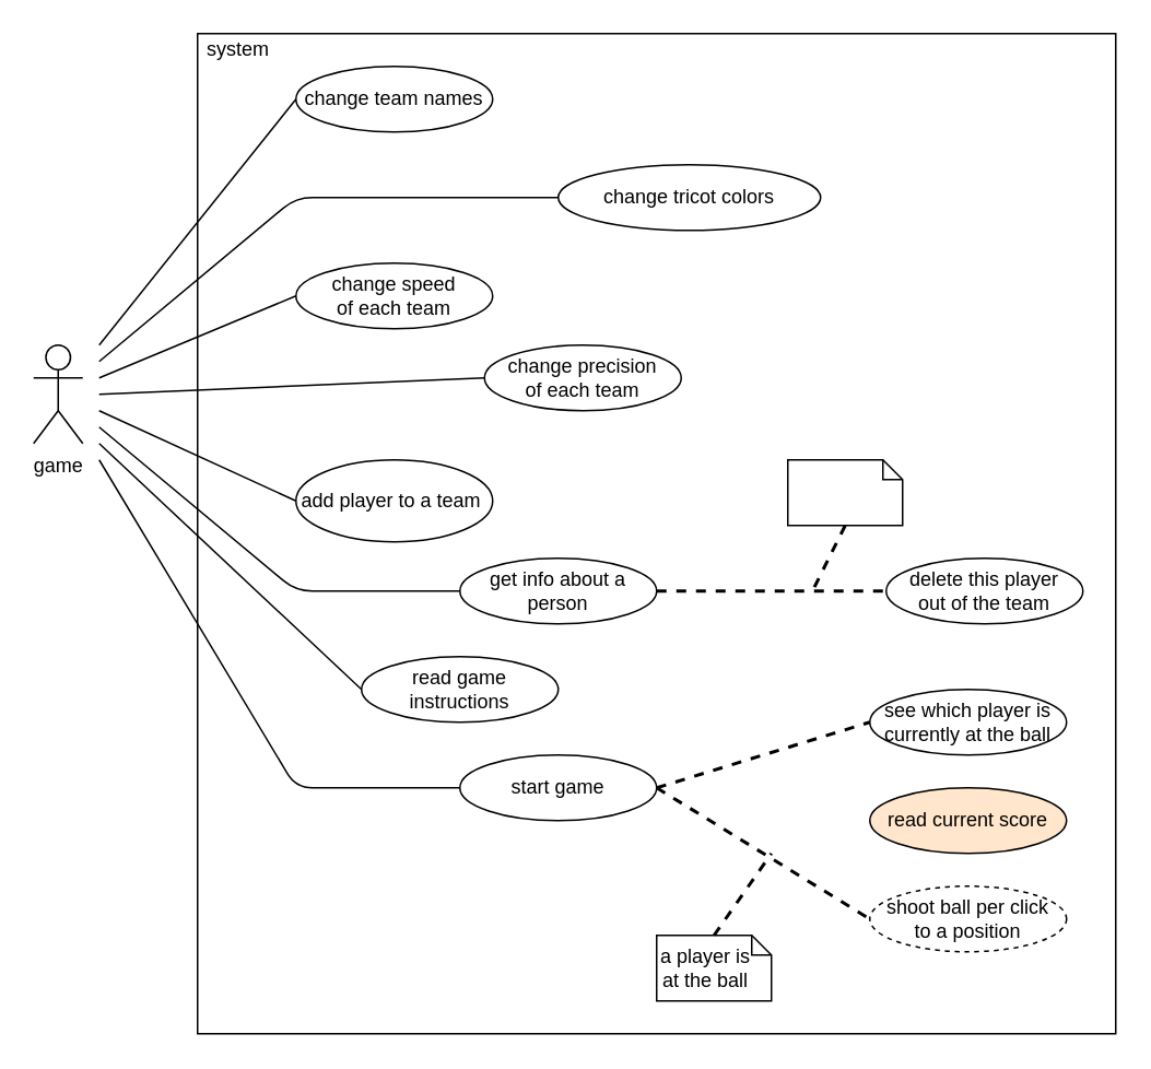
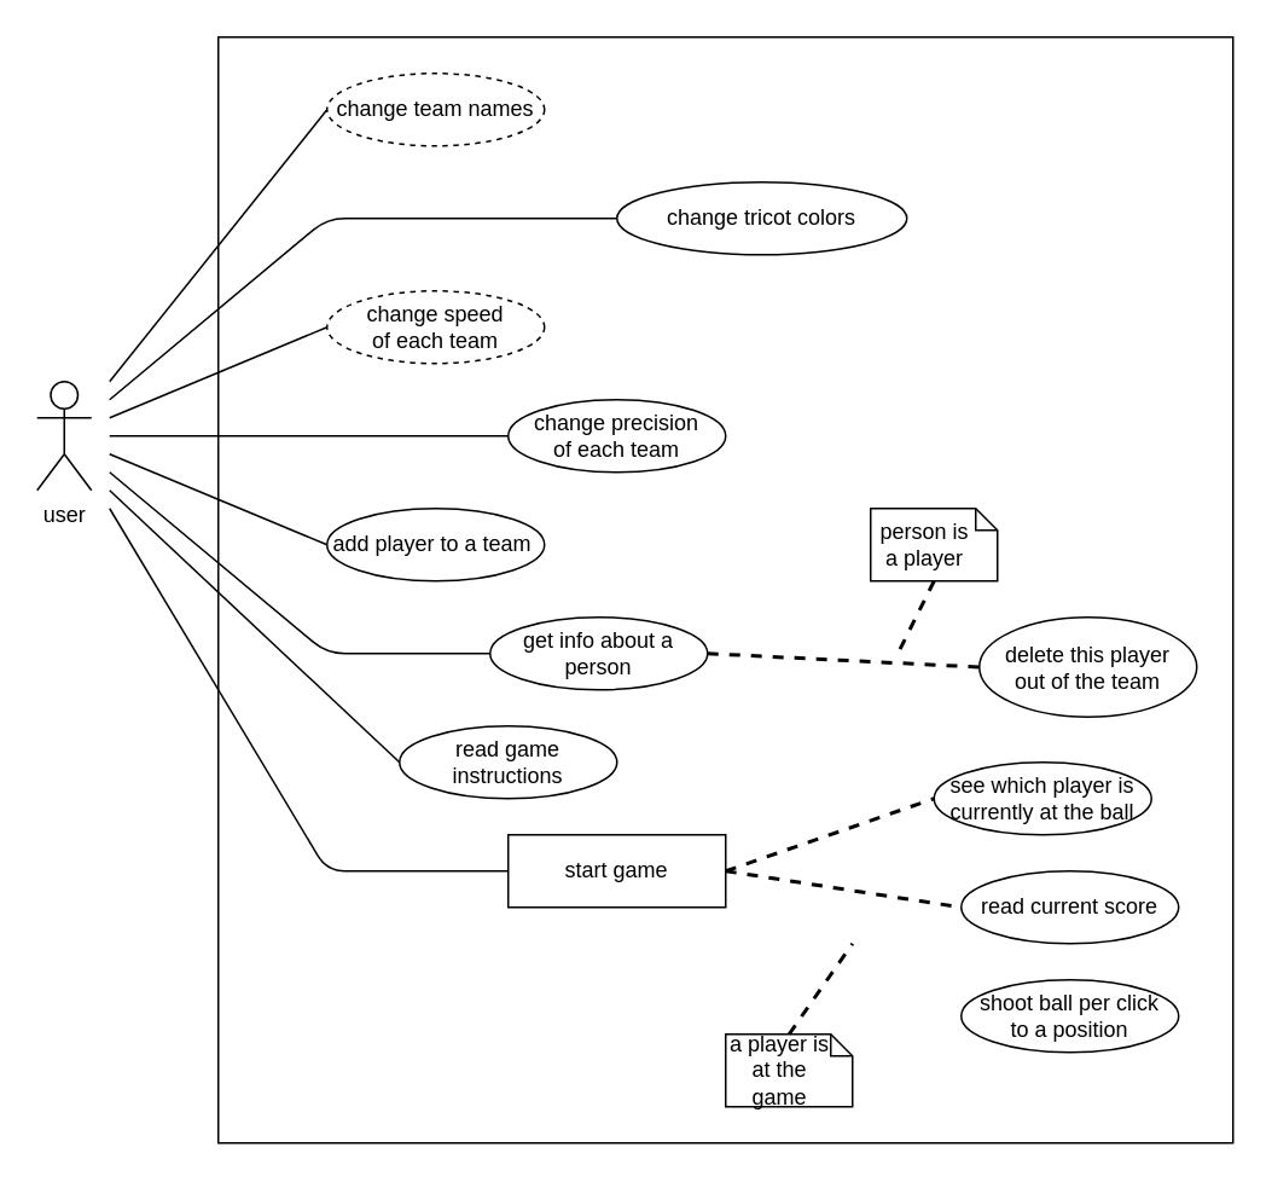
  <mxCell id="0" />
  <mxCell id="1" parent="0" />
- <mxCell id="2" value="game" style="shape=umlActor;verticalLabelPosition=bottom;verticalAlign=top;html=1;" vertex="1" parent="1"><mxGeometry x="20" y="210" width="30" height="60" as="geometry" /></mxCell>
- <mxCell id="3" value="read current score" style="ellipse;whiteSpace=wrap;html=1;fillColor=#ffe6cc;" vertex="1" parent="1"><mxGeometry x="530" y="480" width="120" height="40" as="geometry" /></mxCell>
- <mxCell id="4" value="get info about a person" style="ellipse;whiteSpace=wrap;html=1;" vertex="1" parent="1"><mxGeometry x="280" y="340" width="120" height="40" as="geometry" /></mxCell>
+ <mxCell id="2" value="user" style="shape=umlActor;verticalLabelPosition=bottom;verticalAlign=top;html=1;" vertex="1" parent="1"><mxGeometry x="20" y="210" width="30" height="60" as="geometry" /></mxCell>
+ <mxCell id="3" value="read current score" style="ellipse;whiteSpace=wrap;html=1;" vertex="1" parent="1"><mxGeometry x="530" y="480" width="120" height="40" as="geometry" /></mxCell>
+ <mxCell id="4" value="get info about a person" style="ellipse;whiteSpace=wrap;html=1;" vertex="1" parent="1"><mxGeometry x="270" y="340" width="120" height="40" as="geometry" /></mxCell>
  <mxCell id="5" value="read game instructions" style="ellipse;whiteSpace=wrap;html=1;" vertex="1" parent="1"><mxGeometry x="220" y="400" width="120" height="40" as="geometry" /></mxCell>
- <mxCell id="6" value="start game" style="ellipse;whiteSpace=wrap;html=1;" vertex="1" parent="1"><mxGeometry x="280" y="460" width="120" height="40" as="geometry" /></mxCell>
- <mxCell id="7" value="change precision &lt;br&gt;of each team" style="ellipse;whiteSpace=wrap;html=1;" vertex="1" parent="1"><mxGeometry x="295" y="210" width="120" height="40" as="geometry" /></mxCell>
- <mxCell id="8" value="change speed &lt;br&gt;of each team" style="ellipse;whiteSpace=wrap;html=1;" vertex="1" parent="1"><mxGeometry x="180" y="160" width="120" height="40" as="geometry" /></mxCell>
- <mxCell id="9" value="change team names" style="ellipse;whiteSpace=wrap;html=1;" vertex="1" parent="1"><mxGeometry x="180" y="40" width="120" height="40" as="geometry" /></mxCell>
+ <mxCell id="6" value="start game" style="whiteSpace=wrap;html=1;rounded=0;" vertex="1" parent="1"><mxGeometry x="280" y="460" width="120" height="40" as="geometry" /></mxCell>
+ <mxCell id="7" value="change precision &lt;br&gt;of each team" style="ellipse;whiteSpace=wrap;html=1;" vertex="1" parent="1"><mxGeometry x="280" y="220" width="120" height="40" as="geometry" /></mxCell>
+ <mxCell id="8" value="change speed &lt;br&gt;of each team" style="ellipse;whiteSpace=wrap;html=1;dashed=1;" vertex="1" parent="1"><mxGeometry x="180" y="160" width="120" height="40" as="geometry" /></mxCell>
+ <mxCell id="9" value="change team names" style="ellipse;whiteSpace=wrap;html=1;dashed=1;" vertex="1" parent="1"><mxGeometry x="180" y="40" width="120" height="40" as="geometry" /></mxCell>
  <mxCell id="10" value="change tricot colors" style="ellipse;whiteSpace=wrap;html=1;" vertex="1" parent="1"><mxGeometry x="340" y="100" width="160" height="40" as="geometry" /></mxCell>
- <mxCell id="11" value="see which player is currently at the ball" style="ellipse;whiteSpace=wrap;html=1;" vertex="1" parent="1"><mxGeometry x="530" y="420" width="120" height="40" as="geometry" /></mxCell>
- <mxCell id="12" value="delete this player &lt;br&gt;out of the team" style="ellipse;whiteSpace=wrap;html=1;" vertex="1" parent="1"><mxGeometry x="540" y="340" width="120" height="40" as="geometry" /></mxCell>
- <mxCell id="13" value="add player to a team&amp;nbsp;" style="ellipse;whiteSpace=wrap;html=1;" vertex="1" parent="1"><mxGeometry x="180" y="280" width="120" height="50" as="geometry" /></mxCell>
- <mxCell id="14" value="shoot ball per click &lt;br&gt;to a position" style="ellipse;whiteSpace=wrap;html=1;dashed=1;" vertex="1" parent="1"><mxGeometry x="530" y="540" width="120" height="40" as="geometry" /></mxCell>
+ <mxCell id="11" value="see which player is currently at the ball" style="ellipse;whiteSpace=wrap;html=1;" vertex="1" parent="1"><mxGeometry x="515" y="420" width="120" height="40" as="geometry" /></mxCell>
+ <mxCell id="12" value="delete this player &lt;br&gt;out of the team" style="ellipse;whiteSpace=wrap;html=1;" vertex="1" parent="1"><mxGeometry x="540" y="340" width="120" height="55" as="geometry" /></mxCell>
+ <mxCell id="13" value="add player to a team&amp;nbsp;" style="ellipse;whiteSpace=wrap;html=1;" vertex="1" parent="1"><mxGeometry x="180" y="280" width="120" height="40" as="geometry" /></mxCell>
+ <mxCell id="14" value="shoot ball per click &lt;br&gt;to a position" style="ellipse;whiteSpace=wrap;html=1;" vertex="1" parent="1"><mxGeometry x="530" y="540" width="120" height="40" as="geometry" /></mxCell>
  <mxCell id="15" value="" style="group" vertex="1" connectable="0" parent="1"><mxGeometry x="480" y="270" width="70" height="50" as="geometry" /></mxCell>
  <mxCell id="16" value="" style="shape=note2;boundedLbl=1;whiteSpace=wrap;html=1;size=12;verticalAlign=top;align=center;" vertex="1" parent="15"><mxGeometry y="10" width="70" height="40" as="geometry" /></mxCell>
+ <mxCell id="17" value="person is&lt;br&gt;a player" style="text;html=1;strokeColor=none;fillColor=none;align=center;verticalAlign=middle;whiteSpace=wrap;rounded=0;" vertex="1" parent="15"><mxGeometry y="13.333" width="60" height="33.333" as="geometry" /></mxCell>
  <mxCell id="18" value="" style="endArrow=none;html=1;entryX=0;entryY=0.5;entryDx=0;entryDy=0;" edge="1" parent="1" target="9"><mxGeometry width="50" height="50" relative="1" as="geometry"><mxPoint x="60" y="210" as="sourcePoint" /><mxPoint x="180" y="210" as="targetPoint" /></mxGeometry></mxCell>
  <mxCell id="19" value="" style="endArrow=none;html=1;entryX=0;entryY=0.5;entryDx=0;entryDy=0;" edge="1" parent="1" target="10"><mxGeometry width="50" height="50" relative="1" as="geometry"><mxPoint x="60" y="220" as="sourcePoint" /><mxPoint x="100" y="100" as="targetPoint" /><Array as="points"><mxPoint x="180" y="120" /></Array></mxGeometry></mxCell>
  <mxCell id="20" value="" style="endArrow=none;html=1;entryX=0;entryY=0.5;entryDx=0;entryDy=0;" edge="1" parent="1" target="8"><mxGeometry width="50" height="50" relative="1" as="geometry"><mxPoint x="60" y="230" as="sourcePoint" /><mxPoint x="100" y="110" as="targetPoint" /></mxGeometry></mxCell>
  <mxCell id="21" value="" style="endArrow=none;html=1;entryX=0;entryY=0.5;entryDx=0;entryDy=0;" edge="1" parent="1" target="7"><mxGeometry width="50" height="50" relative="1" as="geometry"><mxPoint x="60" y="240" as="sourcePoint" /><mxPoint x="100" y="120" as="targetPoint" /></mxGeometry></mxCell>
  <mxCell id="22" value="" style="endArrow=none;html=1;entryX=0;entryY=0.5;entryDx=0;entryDy=0;" edge="1" parent="1" target="13"><mxGeometry width="50" height="50" relative="1" as="geometry"><mxPoint x="60" y="250" as="sourcePoint" /><mxPoint x="140" y="100" as="targetPoint" /></mxGeometry></mxCell>
  <mxCell id="23" value="" style="endArrow=none;html=1;entryX=0;entryY=0.5;entryDx=0;entryDy=0;" edge="1" parent="1" target="4"><mxGeometry width="50" height="50" relative="1" as="geometry"><mxPoint x="60" y="260" as="sourcePoint" /><mxPoint x="150" y="110" as="targetPoint" /><Array as="points"><mxPoint x="180" y="360" /></Array></mxGeometry></mxCell>
  <mxCell id="24" value="" style="endArrow=none;html=1;entryX=0;entryY=0.5;entryDx=0;entryDy=0;" edge="1" parent="1" target="6"><mxGeometry width="50" height="50" relative="1" as="geometry"><mxPoint x="60" y="280" as="sourcePoint" /><mxPoint x="160" y="120" as="targetPoint" /><Array as="points"><mxPoint x="180" y="480" /></Array></mxGeometry></mxCell>
  <mxCell id="25" value="" style="endArrow=none;html=1;entryX=0;entryY=0.5;entryDx=0;entryDy=0;" edge="1" parent="1" target="5"><mxGeometry width="50" height="50" relative="1" as="geometry"><mxPoint x="60" y="270" as="sourcePoint" /><mxPoint x="170" y="130" as="targetPoint" /></mxGeometry></mxCell>
  <mxCell id="26" value="" style="endArrow=none;dashed=1;html=1;strokeWidth=2;exitX=1;exitY=0.5;exitDx=0;exitDy=0;entryX=0;entryY=0.5;entryDx=0;entryDy=0;" edge="1" parent="1" source="4" target="12"><mxGeometry width="50" height="50" relative="1" as="geometry"><mxPoint x="450" y="360" as="sourcePoint" /><mxPoint x="180" y="320" as="targetPoint" /></mxGeometry></mxCell>
  <mxCell id="27" value="" style="endArrow=none;dashed=1;html=1;strokeWidth=2;entryX=0;entryY=0.5;entryDx=0;entryDy=0;exitX=1;exitY=0.5;exitDx=0;exitDy=0;" edge="1" parent="1" source="6" target="11"><mxGeometry width="50" height="50" relative="1" as="geometry"><mxPoint x="410" y="470" as="sourcePoint" /><mxPoint x="470" y="534.952" as="targetPoint" /></mxGeometry></mxCell>
- <mxCell id="29" value="" style="endArrow=none;dashed=1;html=1;strokeWidth=2;exitX=1;exitY=0.5;exitDx=0;exitDy=0;entryX=0;entryY=0.5;entryDx=0;entryDy=0;" edge="1" parent="1" source="6" target="14"><mxGeometry width="50" height="50" relative="1" as="geometry"><mxPoint x="450" y="480" as="sourcePoint" /><mxPoint x="530" y="460" as="targetPoint" /></mxGeometry></mxCell>
+ <mxCell id="28" value="" style="endArrow=none;dashed=1;html=1;strokeWidth=2;exitX=1;exitY=0.5;exitDx=0;exitDy=0;entryX=0;entryY=0.5;entryDx=0;entryDy=0;" edge="1" parent="1" source="6" target="3"><mxGeometry width="50" height="50" relative="1" as="geometry"><mxPoint x="450" y="480" as="sourcePoint" /><mxPoint x="540" y="480" as="targetPoint" /></mxGeometry></mxCell>
  <mxCell id="30" value="" style="group" vertex="1" connectable="0" parent="1"><mxGeometry x="400" y="560" width="70" height="50" as="geometry" /></mxCell>
  <mxCell id="31" value="" style="shape=note2;boundedLbl=1;whiteSpace=wrap;html=1;size=12;verticalAlign=top;align=center;" vertex="1" parent="30"><mxGeometry y="10" width="70" height="40" as="geometry" /></mxCell>
- <mxCell id="32" value="a player is at the ball" style="text;html=1;strokeColor=none;fillColor=none;align=center;verticalAlign=middle;whiteSpace=wrap;rounded=0;" vertex="1" parent="30"><mxGeometry y="13.333" width="60" height="33.333" as="geometry" /></mxCell>
+ <mxCell id="32" value="a player is at the game" style="text;html=1;strokeColor=none;fillColor=none;align=center;verticalAlign=middle;whiteSpace=wrap;rounded=0;" vertex="1" parent="30"><mxGeometry y="13.333" width="60" height="33.333" as="geometry" /></mxCell>
  <mxCell id="33" value="" style="endArrow=none;dashed=1;html=1;strokeWidth=2;exitX=0.5;exitY=1;exitDx=0;exitDy=0;exitPerimeter=0;" edge="1" parent="1" source="16"><mxGeometry width="50" height="50" relative="1" as="geometry"><mxPoint x="490" y="340" as="sourcePoint" /><mxPoint x="495" y="360" as="targetPoint" /></mxGeometry></mxCell>
  <mxCell id="34" value="" style="endArrow=none;dashed=1;html=1;strokeWidth=2;exitX=0.5;exitY=0;exitDx=0;exitDy=0;exitPerimeter=0;" edge="1" parent="1" source="31"><mxGeometry width="50" height="50" relative="1" as="geometry"><mxPoint x="400" y="560" as="sourcePoint" /><mxPoint x="470" y="520" as="targetPoint" /></mxGeometry></mxCell>
  <mxCell id="35" value="" style="rounded=0;whiteSpace=wrap;html=1;fillColor=none;" vertex="1" parent="1"><mxGeometry x="120" y="20" width="560" height="610" as="geometry" /></mxCell>
- <mxCell id="36" value="system" style="text;html=1;strokeColor=none;fillColor=none;align=center;verticalAlign=middle;whiteSpace=wrap;rounded=0;" vertex="1" parent="1"><mxGeometry x="125" y="20" width="40" height="20" as="geometry" /></mxCell>
